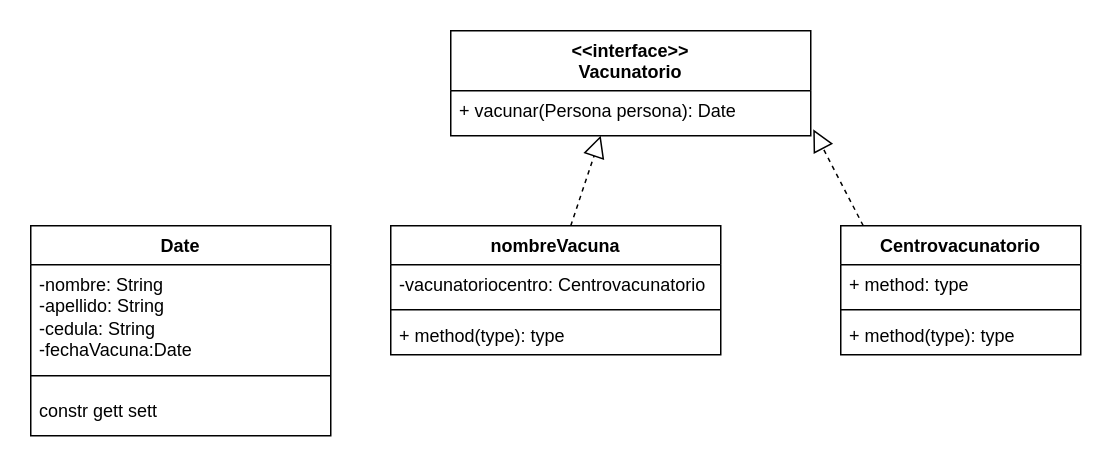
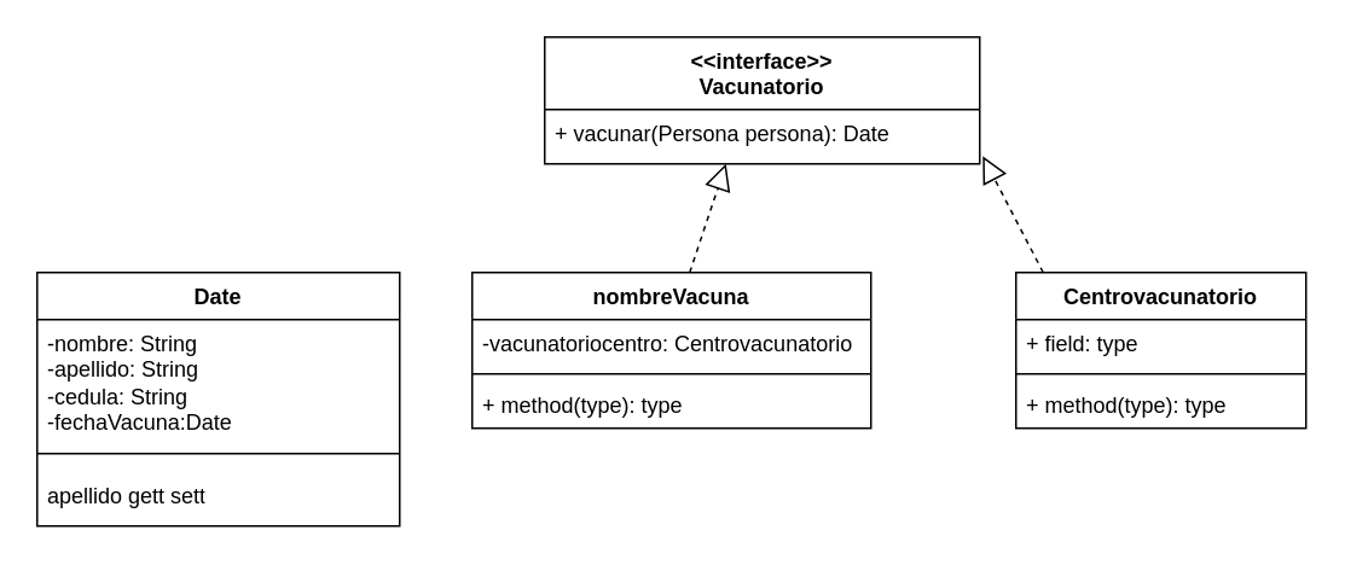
  <mxCell id="0" />
  <mxCell id="1" parent="0" />
  <mxCell id="2" value="&amp;lt;&amp;lt;interface&amp;gt;&amp;gt;&lt;br&gt;Vacunatorio" style="swimlane;fontStyle=1;align=center;verticalAlign=top;childLayout=stackLayout;horizontal=1;startSize=40;horizontalStack=0;resizeParent=1;resizeParentMax=0;resizeLast=0;collapsible=1;marginBottom=0;whiteSpace=wrap;html=1;" vertex="1" parent="1"><mxGeometry x="300" y="20" width="240" height="70" as="geometry" /></mxCell>
  <mxCell id="3" value="+ vacunar(Persona persona): Date" style="text;strokeColor=none;fillColor=none;align=left;verticalAlign=top;spacingLeft=4;spacingRight=4;overflow=hidden;rotatable=0;points=[[0,0.5],[1,0.5]];portConstraint=eastwest;whiteSpace=wrap;html=1;" vertex="1" parent="2"><mxGeometry y="40" width="240" height="30" as="geometry" /></mxCell>
  <mxCell id="4" value="Date" style="swimlane;fontStyle=1;align=center;verticalAlign=top;childLayout=stackLayout;horizontal=1;startSize=26;horizontalStack=0;resizeParent=1;resizeParentMax=0;resizeLast=0;collapsible=1;marginBottom=0;whiteSpace=wrap;html=1;" vertex="1" parent="1"><mxGeometry x="20" y="150" width="200" height="140" as="geometry" /></mxCell>
  <mxCell id="5" value="-nombre: String&lt;br&gt;-apellido: String&lt;br&gt;-cedula: String&lt;br&gt;-fechaVacuna:Date&lt;br&gt;-nombreVacuna: String" style="text;strokeColor=none;fillColor=none;align=left;verticalAlign=top;spacingLeft=4;spacingRight=4;overflow=hidden;rotatable=0;points=[[0,0.5],[1,0.5]];portConstraint=eastwest;whiteSpace=wrap;html=1;" vertex="1" parent="4"><mxGeometry y="26" width="200" height="64" as="geometry" /></mxCell>
  <mxCell id="6" value="" style="line;strokeWidth=1;fillColor=none;align=left;verticalAlign=middle;spacingTop=-1;spacingLeft=3;spacingRight=3;rotatable=0;labelPosition=right;points=[];portConstraint=eastwest;strokeColor=inherit;" vertex="1" parent="4"><mxGeometry y="90" width="200" height="20" as="geometry" /></mxCell>
- <mxCell id="7" value="constr gett sett" style="text;strokeColor=none;fillColor=none;align=left;verticalAlign=top;spacingLeft=4;spacingRight=4;overflow=hidden;rotatable=0;points=[[0,0.5],[1,0.5]];portConstraint=eastwest;whiteSpace=wrap;html=1;" vertex="1" parent="4"><mxGeometry y="110" width="200" height="30" as="geometry" /></mxCell>
+ <mxCell id="7" value="apellido gett sett" style="text;strokeColor=none;fillColor=none;align=left;verticalAlign=top;spacingLeft=4;spacingRight=4;overflow=hidden;rotatable=0;points=[[0,0.5],[1,0.5]];portConstraint=eastwest;whiteSpace=wrap;html=1;" vertex="1" parent="4"><mxGeometry y="110" width="200" height="30" as="geometry" /></mxCell>
  <mxCell id="8" value="nombreVacuna" style="swimlane;fontStyle=1;align=center;verticalAlign=top;childLayout=stackLayout;horizontal=1;startSize=26;horizontalStack=0;resizeParent=1;resizeParentMax=0;resizeLast=0;collapsible=1;marginBottom=0;whiteSpace=wrap;html=1;" vertex="1" parent="1"><mxGeometry x="260" y="150" width="220" height="86" as="geometry" /></mxCell>
  <mxCell id="9" value="-vacunatoriocentro: Centrovacunatorio" style="text;strokeColor=none;fillColor=none;align=left;verticalAlign=top;spacingLeft=4;spacingRight=4;overflow=hidden;rotatable=0;points=[[0,0.5],[1,0.5]];portConstraint=eastwest;whiteSpace=wrap;html=1;" vertex="1" parent="8"><mxGeometry y="26" width="220" height="26" as="geometry" /></mxCell>
  <mxCell id="10" value="" style="line;strokeWidth=1;fillColor=none;align=left;verticalAlign=middle;spacingTop=-1;spacingLeft=3;spacingRight=3;rotatable=0;labelPosition=right;points=[];portConstraint=eastwest;strokeColor=inherit;" vertex="1" parent="8"><mxGeometry y="52" width="220" height="8" as="geometry" /></mxCell>
  <mxCell id="11" value="+ method(type): type" style="text;strokeColor=none;fillColor=none;align=left;verticalAlign=top;spacingLeft=4;spacingRight=4;overflow=hidden;rotatable=0;points=[[0,0.5],[1,0.5]];portConstraint=eastwest;whiteSpace=wrap;html=1;" vertex="1" parent="8"><mxGeometry y="60" width="220" height="26" as="geometry" /></mxCell>
  <mxCell id="12" value="Centrovacunatorio" style="swimlane;fontStyle=1;align=center;verticalAlign=top;childLayout=stackLayout;horizontal=1;startSize=26;horizontalStack=0;resizeParent=1;resizeParentMax=0;resizeLast=0;collapsible=1;marginBottom=0;whiteSpace=wrap;html=1;" vertex="1" parent="1"><mxGeometry x="560" y="150" width="160" height="86" as="geometry" /></mxCell>
- <mxCell id="13" value="+ method: type" style="text;strokeColor=none;fillColor=none;align=left;verticalAlign=top;spacingLeft=4;spacingRight=4;overflow=hidden;rotatable=0;points=[[0,0.5],[1,0.5]];portConstraint=eastwest;whiteSpace=wrap;html=1;" vertex="1" parent="12"><mxGeometry y="26" width="160" height="26" as="geometry" /></mxCell>
+ <mxCell id="13" value="+ field: type" style="text;strokeColor=none;fillColor=none;align=left;verticalAlign=top;spacingLeft=4;spacingRight=4;overflow=hidden;rotatable=0;points=[[0,0.5],[1,0.5]];portConstraint=eastwest;whiteSpace=wrap;html=1;" vertex="1" parent="12"><mxGeometry y="26" width="160" height="26" as="geometry" /></mxCell>
  <mxCell id="14" value="" style="line;strokeWidth=1;fillColor=none;align=left;verticalAlign=middle;spacingTop=-1;spacingLeft=3;spacingRight=3;rotatable=0;labelPosition=right;points=[];portConstraint=eastwest;strokeColor=inherit;" vertex="1" parent="12"><mxGeometry y="52" width="160" height="8" as="geometry" /></mxCell>
  <mxCell id="15" value="+ method(type): type" style="text;strokeColor=none;fillColor=none;align=left;verticalAlign=top;spacingLeft=4;spacingRight=4;overflow=hidden;rotatable=0;points=[[0,0.5],[1,0.5]];portConstraint=eastwest;whiteSpace=wrap;html=1;" vertex="1" parent="12"><mxGeometry y="60" width="160" height="26" as="geometry" /></mxCell>
  <mxCell id="16" value="" style="endArrow=block;dashed=1;endFill=0;endSize=12;html=1;rounded=0;" edge="1" parent="1"><mxGeometry width="160" relative="1" as="geometry"><mxPoint x="380" y="150" as="sourcePoint" /><mxPoint x="400" y="90" as="targetPoint" /></mxGeometry></mxCell>
  <mxCell id="17" value="" style="endArrow=block;dashed=1;endFill=0;endSize=12;html=1;rounded=0;entryX=1.007;entryY=0.858;entryDx=0;entryDy=0;entryPerimeter=0;" edge="1" parent="1" target="3"><mxGeometry width="160" relative="1" as="geometry"><mxPoint x="575" y="150" as="sourcePoint" /><mxPoint x="555" y="90" as="targetPoint" /></mxGeometry></mxCell>
